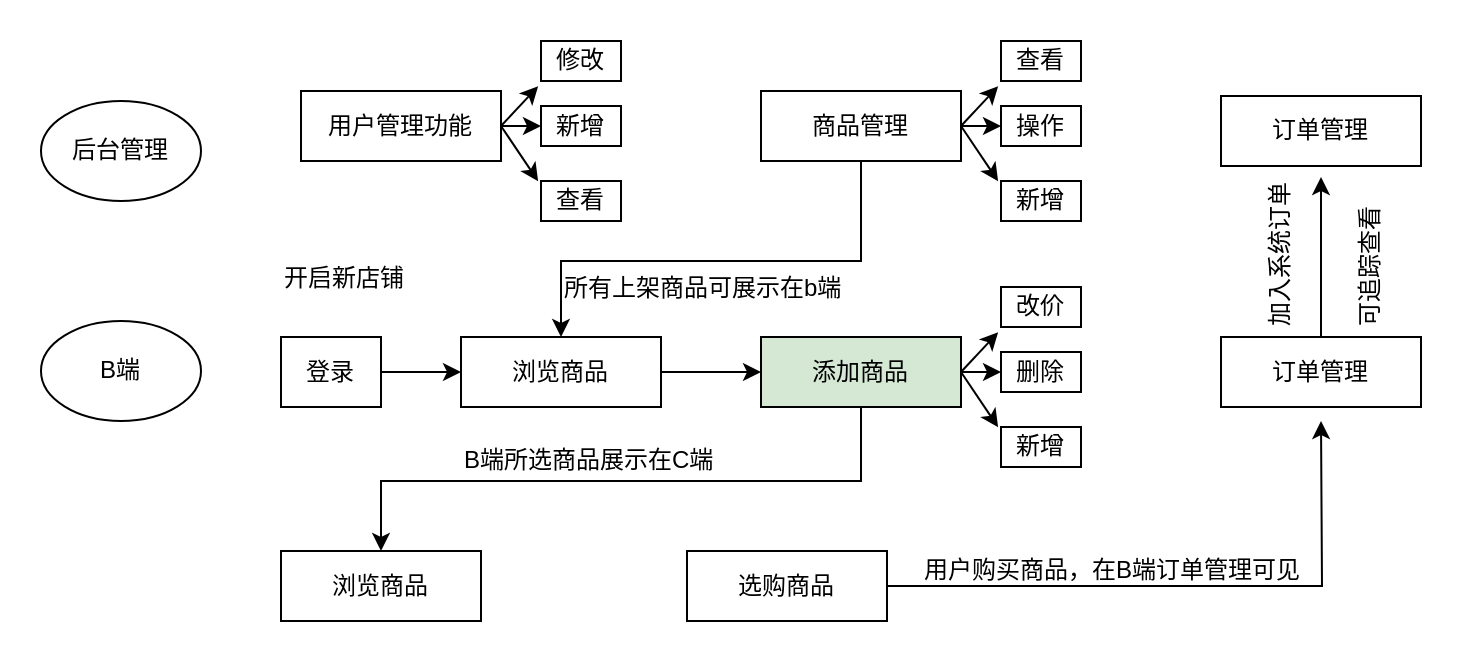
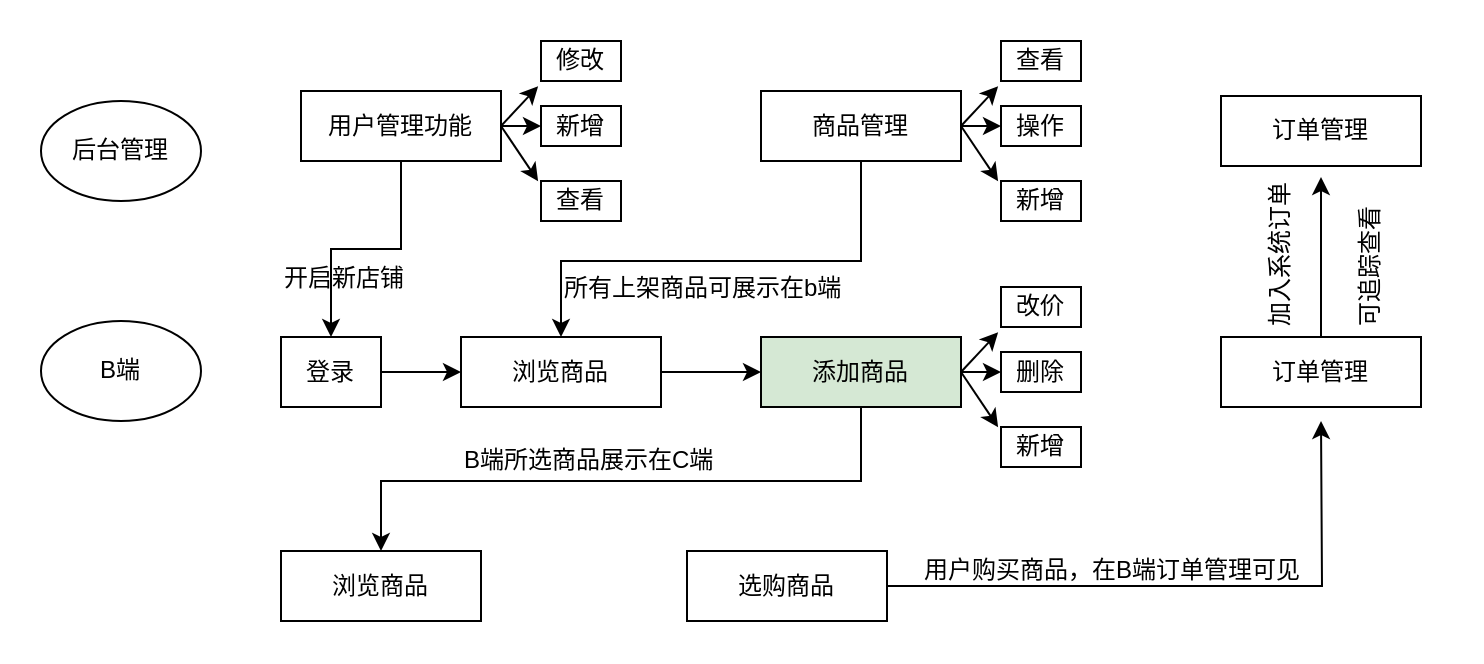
  <mxCell id="0" />
  <mxCell id="1" parent="0" />
  <mxCell id="2" value="后台管理" style="ellipse;whiteSpace=wrap;html=1;" parent="1" vertex="1"><mxGeometry x="20" y="50" width="80" height="50" as="geometry" /></mxCell>
  <mxCell id="3" value="B端" style="ellipse;whiteSpace=wrap;html=1;" parent="1" vertex="1"><mxGeometry x="20" y="160" width="80" height="50" as="geometry" /></mxCell>
  <mxCell id="4" value="" style="group" parent="1" vertex="1" connectable="0"><mxGeometry x="150" y="20" width="160" height="90" as="geometry" /></mxCell>
  <mxCell id="5" value="用户管理功能" style="rounded=0;whiteSpace=wrap;html=1;" parent="4" vertex="1"><mxGeometry y="25" width="100" height="35" as="geometry" /></mxCell>
  <mxCell id="6" value="修改" style="rounded=0;whiteSpace=wrap;html=1;" parent="4" vertex="1"><mxGeometry x="120" width="40" height="20" as="geometry" /></mxCell>
  <mxCell id="7" value="新增" style="rounded=0;whiteSpace=wrap;html=1;" parent="4" vertex="1"><mxGeometry x="120" y="32.5" width="40" height="20" as="geometry" /></mxCell>
  <mxCell id="8" value="查看" style="rounded=0;whiteSpace=wrap;html=1;" parent="4" vertex="1"><mxGeometry x="120" y="70" width="40" height="20" as="geometry" /></mxCell>
  <mxCell id="9" value="" style="endArrow=classic;html=1;entryX=-0.036;entryY=1.133;entryDx=0;entryDy=0;entryPerimeter=0;" parent="4" target="6" edge="1"><mxGeometry width="50" height="50" relative="1" as="geometry"><mxPoint x="100" y="42.5" as="sourcePoint" /><mxPoint x="150" y="-7.5" as="targetPoint" /></mxGeometry></mxCell>
  <mxCell id="10" value="" style="endArrow=classic;html=1;entryX=0;entryY=0.5;entryDx=0;entryDy=0;" parent="4" target="7" edge="1"><mxGeometry width="50" height="50" relative="1" as="geometry"><mxPoint x="100" y="42.5" as="sourcePoint" /><mxPoint x="140" y="20" as="targetPoint" /></mxGeometry></mxCell>
  <mxCell id="11" value="" style="endArrow=classic;html=1;entryX=-0.036;entryY=0.005;entryDx=0;entryDy=0;exitX=1;exitY=0.5;exitDx=0;exitDy=0;entryPerimeter=0;" parent="4" source="5" target="8" edge="1"><mxGeometry width="50" height="50" relative="1" as="geometry"><mxPoint x="120" y="62.5" as="sourcePoint" /><mxPoint x="160" y="40" as="targetPoint" /></mxGeometry></mxCell>
  <mxCell id="12" value="" style="group" parent="1" vertex="1" connectable="0"><mxGeometry x="380" y="20" width="160" height="90" as="geometry" /></mxCell>
  <mxCell id="13" value="商品管理" style="rounded=0;whiteSpace=wrap;html=1;" parent="12" vertex="1"><mxGeometry y="25" width="100" height="35" as="geometry" /></mxCell>
  <mxCell id="14" value="查看" style="rounded=0;whiteSpace=wrap;html=1;" parent="12" vertex="1"><mxGeometry x="120" width="40" height="20" as="geometry" /></mxCell>
  <mxCell id="15" value="操作" style="rounded=0;whiteSpace=wrap;html=1;" parent="12" vertex="1"><mxGeometry x="120" y="32.5" width="40" height="20" as="geometry" /></mxCell>
  <mxCell id="16" value="新增" style="rounded=0;whiteSpace=wrap;html=1;" parent="12" vertex="1"><mxGeometry x="120" y="70" width="40" height="20" as="geometry" /></mxCell>
  <mxCell id="17" value="" style="endArrow=classic;html=1;entryX=-0.036;entryY=1.133;entryDx=0;entryDy=0;entryPerimeter=0;" parent="12" target="14" edge="1"><mxGeometry width="50" height="50" relative="1" as="geometry"><mxPoint x="100" y="42.5" as="sourcePoint" /><mxPoint x="150" y="-7.5" as="targetPoint" /></mxGeometry></mxCell>
  <mxCell id="18" value="" style="endArrow=classic;html=1;entryX=0;entryY=0.5;entryDx=0;entryDy=0;" parent="12" target="15" edge="1"><mxGeometry width="50" height="50" relative="1" as="geometry"><mxPoint x="100" y="42.5" as="sourcePoint" /><mxPoint x="140" y="20" as="targetPoint" /></mxGeometry></mxCell>
  <mxCell id="19" value="" style="endArrow=classic;html=1;entryX=-0.036;entryY=0.005;entryDx=0;entryDy=0;exitX=1;exitY=0.5;exitDx=0;exitDy=0;entryPerimeter=0;" parent="12" source="13" target="16" edge="1"><mxGeometry width="50" height="50" relative="1" as="geometry"><mxPoint x="120" y="62.5" as="sourcePoint" /><mxPoint x="160" y="40" as="targetPoint" /></mxGeometry></mxCell>
  <mxCell id="20" value="订单管理" style="rounded=0;whiteSpace=wrap;html=1;" parent="1" vertex="1"><mxGeometry x="610" y="47.5" width="100" height="35" as="geometry" /></mxCell>
  <mxCell id="21" value="" style="group" parent="1" vertex="1" connectable="0"><mxGeometry x="380" y="143" width="160" height="90" as="geometry" /></mxCell>
  <mxCell id="22" value="添加商品" style="rounded=0;whiteSpace=wrap;html=1;fillColor=#d5e8d4;" parent="21" vertex="1"><mxGeometry y="25" width="100" height="35" as="geometry" /></mxCell>
  <mxCell id="23" value="改价" style="rounded=0;whiteSpace=wrap;html=1;" parent="21" vertex="1"><mxGeometry x="120" width="40" height="20" as="geometry" /></mxCell>
  <mxCell id="24" value="删除" style="rounded=0;whiteSpace=wrap;html=1;" parent="21" vertex="1"><mxGeometry x="120" y="32.5" width="40" height="20" as="geometry" /></mxCell>
  <mxCell id="25" value="新增" style="rounded=0;whiteSpace=wrap;html=1;" parent="21" vertex="1"><mxGeometry x="120" y="70" width="40" height="20" as="geometry" /></mxCell>
  <mxCell id="26" value="" style="endArrow=classic;html=1;entryX=-0.036;entryY=1.133;entryDx=0;entryDy=0;entryPerimeter=0;" parent="21" target="23" edge="1"><mxGeometry width="50" height="50" relative="1" as="geometry"><mxPoint x="100" y="42.5" as="sourcePoint" /><mxPoint x="150" y="-7.5" as="targetPoint" /></mxGeometry></mxCell>
  <mxCell id="27" value="" style="endArrow=classic;html=1;entryX=0;entryY=0.5;entryDx=0;entryDy=0;" parent="21" target="24" edge="1"><mxGeometry width="50" height="50" relative="1" as="geometry"><mxPoint x="100" y="42.5" as="sourcePoint" /><mxPoint x="140" y="20" as="targetPoint" /></mxGeometry></mxCell>
  <mxCell id="28" value="" style="endArrow=classic;html=1;entryX=-0.036;entryY=0.005;entryDx=0;entryDy=0;exitX=1;exitY=0.5;exitDx=0;exitDy=0;entryPerimeter=0;" parent="21" source="22" target="25" edge="1"><mxGeometry width="50" height="50" relative="1" as="geometry"><mxPoint x="120" y="62.5" as="sourcePoint" /><mxPoint x="160" y="40" as="targetPoint" /></mxGeometry></mxCell>
  <mxCell id="29" value="" style="edgeStyle=orthogonalEdgeStyle;rounded=0;orthogonalLoop=1;jettySize=auto;html=1;" parent="1" source="30" target="22" edge="1"><mxGeometry relative="1" as="geometry" /></mxCell>
  <mxCell id="30" value="浏览商品" style="rounded=0;whiteSpace=wrap;html=1;" parent="1" vertex="1"><mxGeometry x="230" y="168" width="100" height="35" as="geometry" /></mxCell>
  <mxCell id="31" value="" style="edgeStyle=orthogonalEdgeStyle;rounded=0;orthogonalLoop=1;jettySize=auto;html=1;" parent="1" source="32" target="30" edge="1"><mxGeometry relative="1" as="geometry" /></mxCell>
  <mxCell id="32" value="登录" style="rounded=0;whiteSpace=wrap;html=1;" parent="1" vertex="1"><mxGeometry x="140" y="168" width="50" height="35" as="geometry" /></mxCell>
  <mxCell id="33" value="" style="edgeStyle=orthogonalEdgeStyle;rounded=0;orthogonalLoop=1;jettySize=auto;html=1;" parent="1" source="34" edge="1"><mxGeometry relative="1" as="geometry"><mxPoint x="660" y="88" as="targetPoint" /></mxGeometry></mxCell>
  <mxCell id="34" value="订单管理" style="rounded=0;whiteSpace=wrap;html=1;" parent="1" vertex="1"><mxGeometry x="610" y="168" width="100" height="35" as="geometry" /></mxCell>
  <mxCell id="35" value="加入系统订单" style="text;html=1;resizable=0;points=[];autosize=1;align=left;verticalAlign=top;spacingTop=-4;horizontal=0;" parent="1" vertex="1"><mxGeometry x="630" y="155" width="90" height="10" as="geometry" /></mxCell>
  <mxCell id="36" value="可追踪查看" style="text;html=1;resizable=0;points=[];autosize=1;align=left;verticalAlign=top;spacingTop=-4;horizontal=0;" parent="1" vertex="1"><mxGeometry x="675" y="95" width="20" height="70" as="geometry" /></mxCell>
  <mxCell id="37" style="edgeStyle=orthogonalEdgeStyle;rounded=0;orthogonalLoop=1;jettySize=auto;html=1;entryX=0.5;entryY=0;entryDx=0;entryDy=0;" parent="1" source="13" target="30" edge="1"><mxGeometry relative="1" as="geometry"><Array as="points"><mxPoint x="430" y="130" /><mxPoint x="280" y="130" /></Array></mxGeometry></mxCell>
  <mxCell id="38" value="所有上架商品可展示在b端" style="text;html=1;resizable=0;points=[];autosize=1;align=left;verticalAlign=top;spacingTop=-4;" parent="1" vertex="1"><mxGeometry x="280" y="134" width="150" height="10" as="geometry" /></mxCell>
+ <mxCell id="39" style="edgeStyle=orthogonalEdgeStyle;rounded=0;orthogonalLoop=1;jettySize=auto;html=1;entryX=0.5;entryY=0;entryDx=0;entryDy=0;" parent="1" source="5" target="32" edge="1"><mxGeometry relative="1" as="geometry" /></mxCell>
  <mxCell id="40" value="开启新店铺" style="text;html=1;resizable=0;points=[];autosize=1;align=left;verticalAlign=top;spacingTop=-4;" parent="1" vertex="1"><mxGeometry x="140" y="129" width="80" height="10" as="geometry" /></mxCell>
  <mxCell id="41" value="浏览商品" style="rounded=0;whiteSpace=wrap;html=1;" parent="1" vertex="1"><mxGeometry x="140" y="275" width="100" height="35" as="geometry" /></mxCell>
  <mxCell id="42" style="edgeStyle=orthogonalEdgeStyle;rounded=0;orthogonalLoop=1;jettySize=auto;html=1;" parent="1" source="43" edge="1"><mxGeometry relative="1" as="geometry"><mxPoint x="660" y="210" as="targetPoint" /></mxGeometry></mxCell>
  <mxCell id="43" value="选购商品" style="rounded=0;whiteSpace=wrap;html=1;" parent="1" vertex="1"><mxGeometry x="343" y="275" width="100" height="35" as="geometry" /></mxCell>
  <mxCell id="44" style="edgeStyle=orthogonalEdgeStyle;rounded=0;orthogonalLoop=1;jettySize=auto;html=1;" parent="1" source="22" target="41" edge="1"><mxGeometry relative="1" as="geometry"><Array as="points"><mxPoint x="430" y="240" /><mxPoint x="190" y="240" /></Array></mxGeometry></mxCell>
  <mxCell id="45" value="B端所选商品展示在C端" style="text;html=1;resizable=0;points=[];autosize=1;align=left;verticalAlign=top;spacingTop=-4;" parent="1" vertex="1"><mxGeometry x="230" y="220" width="140" height="10" as="geometry" /></mxCell>
  <mxCell id="46" value="用户购买商品，在B端订单管理可见" style="text;html=1;resizable=0;points=[];autosize=1;align=left;verticalAlign=top;spacingTop=-4;" parent="1" vertex="1"><mxGeometry x="460" y="275" width="200" height="10" as="geometry" /></mxCell>
